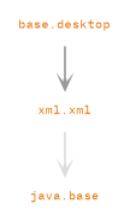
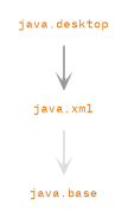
  digraph {
    fontname="IBM Plex Mono"
    nodesep=.5
    pencolor=transparent
    ranksep=0.600000
    node [fontcolor="#e76f00" fontname="IBM Plex Mono" fontsize=12 group=java margin=".2,.2" shape=plaintext]
    edge [arrowhead=open arrowsize=1 fontname="IBM Plex Mono" penwidth=2]
-   "java.xml" [label="xml.xml"]
-   "java.desktop" [label="base.desktop"]
+   "java.xml"
+   "java.desktop"
    "java.base"
    subgraph sub_1 {
      rank=same
      "java.xml"
    }
    subgraph sub_2 {
      rank=same
      "java.desktop"
    }
    subgraph sub_3 {
      "java.xml"
      "java.desktop"
      "java.base"
    }
    subgraph sub_4 {
    }
    "java.xml" -> "java.base" [color="#dddddd" weight=10000]
    "java.desktop" -> "java.xml" [color="#999999" weight=10]
  }
